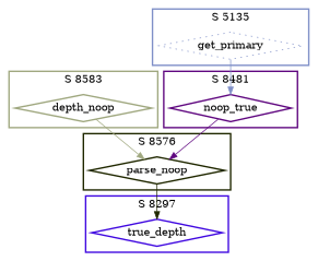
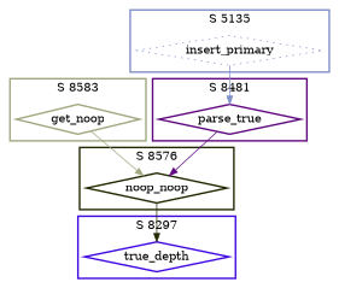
  digraph {
    node [shape=diamond style=bold]
    n1 [color="#4008E0" label=true_depth]
-   n2 [color="#202800" label=parse_noop]
-   n3 [color="#8090C8" label=get_primary style=dotted]
-   n4 [color="#A0A880" label=depth_noop]
-   n5 [color="#600880" label=noop_true]
+   n2 [color="#202800" label=noop_noop]
+   n3 [color="#8090C8" label=insert_primary style=dotted]
+   n4 [color="#A0A880" label=get_noop]
+   n5 [color="#600880" label=parse_true]
    subgraph cluster_1 {
      color="#4008E0"
      label="S 8297"
      style=bold
      n1
    }
    subgraph cluster_2 {
      color="#202800"
      label="S 8576"
      style=bold
      n2
    }
    subgraph cluster_3 {
      color="#8090C8"
      label="S 5135"
      style=bold
      n3
    }
    subgraph cluster_4 {
      color="#A0A880"
      label="S 8583"
      style=bold
      n4
    }
    subgraph cluster_5 {
      color="#600880"
      label="S 8481"
      style=bold
      n5
    }
    n2 -> n1 [color="#202800"]
    n3 -> n5 [color="#8090C8"]
    n4 -> n2 [color="#A0A880"]
    n5 -> n2 [color="#600880"]
  }
